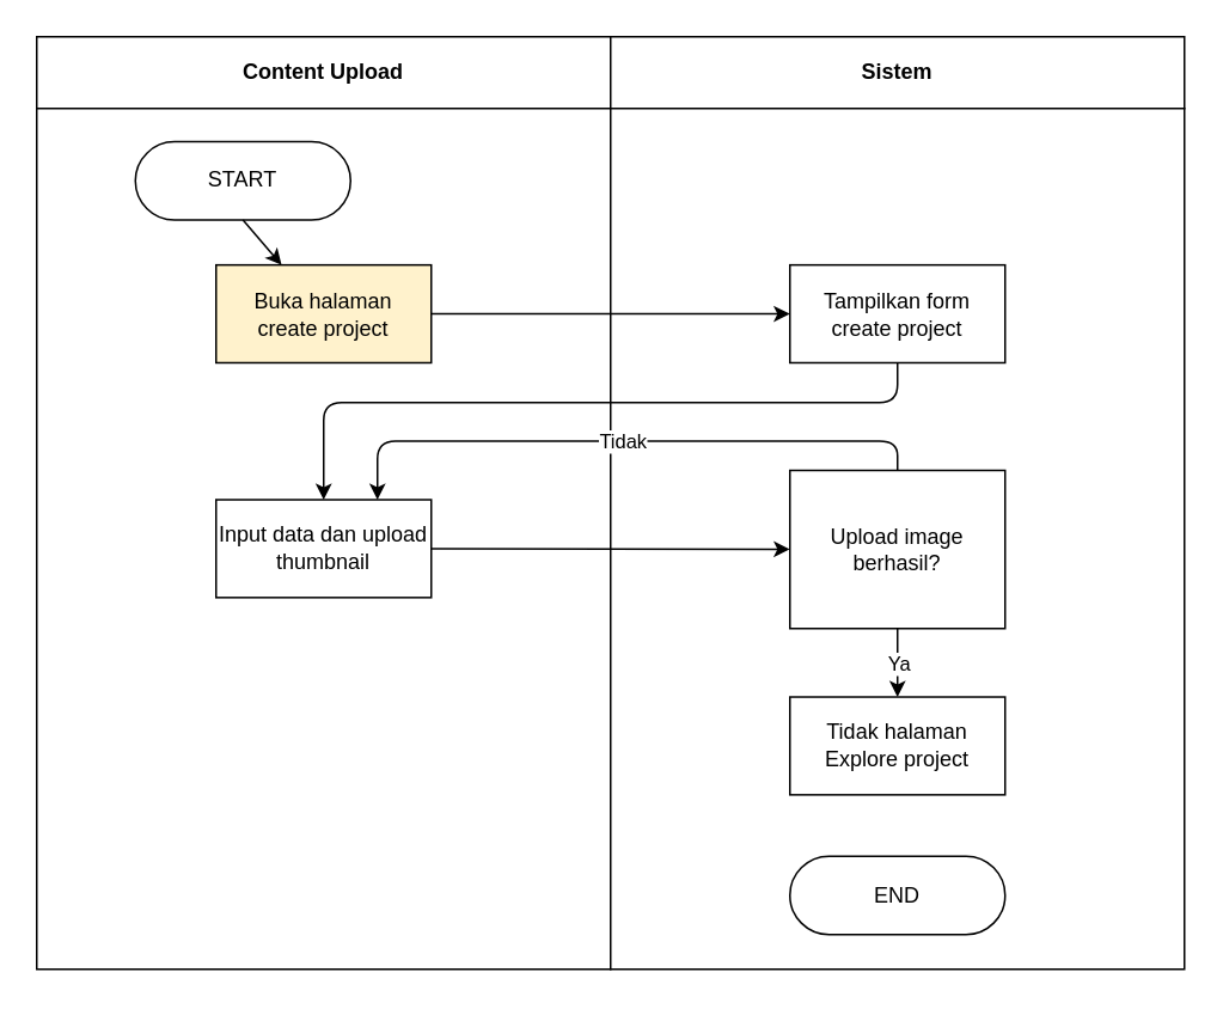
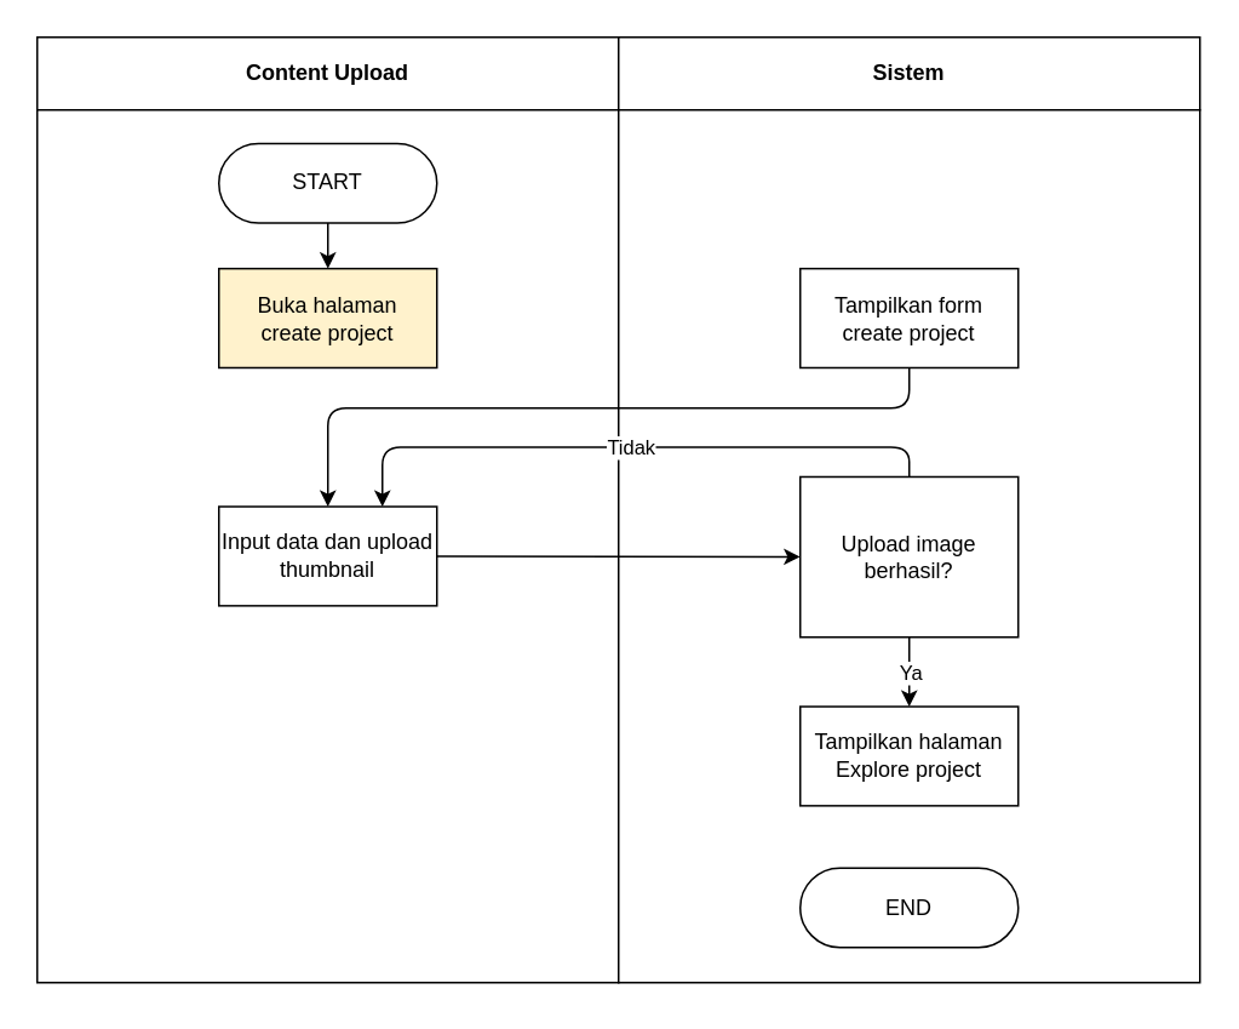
  <mxCell id="0" />
  <mxCell id="1" parent="0" />
  <mxCell id="2" value="Content Upload" style="rounded=0;whiteSpace=wrap;html=1;fontStyle=1" parent="1" vertex="1"><mxGeometry x="20" y="20" width="320" height="40" as="geometry" /></mxCell>
  <mxCell id="3" value="Sistem" style="rounded=0;whiteSpace=wrap;html=1;fontStyle=1" parent="1" vertex="1"><mxGeometry x="340" y="20" width="320" height="40" as="geometry" /></mxCell>
  <mxCell id="4" value="" style="group" parent="1" vertex="1" connectable="0"><mxGeometry x="20" y="60" width="640" height="483.632" as="geometry" /></mxCell>
  <mxCell id="5" value="" style="rounded=0;whiteSpace=wrap;html=1;fontStyle=1" parent="4" vertex="1"><mxGeometry width="320" height="480.0" as="geometry" /></mxCell>
  <mxCell id="6" value="" style="rounded=0;whiteSpace=wrap;html=1;fontStyle=1" parent="4" vertex="1"><mxGeometry x="320" width="320" height="480.0" as="geometry" /></mxCell>
- <mxCell id="7" value="START" style="rounded=1;whiteSpace=wrap;html=1;arcSize=50;" parent="4" vertex="1"><mxGeometry x="55" y="18.545" width="120" height="43.636" as="geometry" /></mxCell>
+ <mxCell id="7" value="START" style="rounded=1;whiteSpace=wrap;html=1;arcSize=50;" parent="4" vertex="1"><mxGeometry x="100" y="18.545" width="120" height="43.636" as="geometry" /></mxCell>
  <mxCell id="8" value="Buka halaman&lt;div&gt;create project&lt;br&gt;&lt;/div&gt;" style="rounded=0;whiteSpace=wrap;html=1;fillColor=#fff2cc;" parent="4" vertex="1"><mxGeometry x="100" y="87.273" width="120" height="54.545" as="geometry" /></mxCell>
  <mxCell id="9" value="" style="endArrow=classic;html=1;exitX=0.5;exitY=1;exitDx=0;exitDy=0;" parent="4" source="7" target="8" edge="1"><mxGeometry width="50" height="50" relative="1" as="geometry"><mxPoint x="360" y="204.0" as="sourcePoint" /><mxPoint x="410" y="149.455" as="targetPoint" /></mxGeometry></mxCell>
  <mxCell id="10" value="Tampilkan form&lt;div&gt;create project&lt;br&gt;&lt;/div&gt;" style="rounded=0;whiteSpace=wrap;html=1;" parent="4" vertex="1"><mxGeometry x="420" y="87.273" width="120" height="54.545" as="geometry" /></mxCell>
  <mxCell id="11" value="Input data dan upload thumbnail" style="rounded=0;whiteSpace=wrap;html=1;" parent="4" vertex="1"><mxGeometry x="100" y="218.182" width="120" height="54.545" as="geometry" /></mxCell>
- <mxCell id="12" value="" style="endArrow=classic;html=1;" parent="4" source="8" target="10" edge="1"><mxGeometry width="50" height="50" relative="1" as="geometry"><mxPoint x="360" y="196.364" as="sourcePoint" /><mxPoint x="410" y="141.818" as="targetPoint" /></mxGeometry></mxCell>
  <mxCell id="13" value="" style="endArrow=classic;html=1;entryX=0.5;entryY=0;entryDx=0;entryDy=0;edgeStyle=orthogonalEdgeStyle;exitX=0.5;exitY=1;exitDx=0;exitDy=0;" parent="4" target="11" edge="1" source="10"><mxGeometry width="50" height="50" relative="1" as="geometry"><mxPoint x="480" y="152.727" as="sourcePoint" /><mxPoint x="410" y="130.909" as="targetPoint" /><Array as="points"><mxPoint x="480" y="164" /><mxPoint x="160" y="164" /></Array></mxGeometry></mxCell>
  <mxCell id="14" value="Upload image berhasil?" style="whiteSpace=wrap;html=1;rounded=0;" parent="4" vertex="1"><mxGeometry x="420" y="201.82" width="120" height="88.18" as="geometry" /></mxCell>
  <mxCell id="15" value="" style="endArrow=classic;html=1;exitX=1;exitY=0.5;exitDx=0;exitDy=0;" parent="4" source="11" target="14" edge="1"><mxGeometry width="50" height="50" relative="1" as="geometry"><mxPoint x="360" y="163.636" as="sourcePoint" /><mxPoint x="410" y="109.091" as="targetPoint" /></mxGeometry></mxCell>
  <mxCell id="16" value="" style="endArrow=classic;html=1;exitX=0.5;exitY=0;exitDx=0;exitDy=0;entryX=0.75;entryY=0;entryDx=0;entryDy=0;edgeStyle=orthogonalEdgeStyle;" parent="4" source="14" target="11" edge="1"><mxGeometry relative="1" as="geometry"><mxPoint x="330" y="130.909" as="sourcePoint" /><mxPoint x="430" y="130.909" as="targetPoint" /><Array as="points"><mxPoint x="480" y="185.455" /><mxPoint x="190" y="185.455" /></Array></mxGeometry></mxCell>
  <mxCell id="17" value="Tidak" style="edgeLabel;resizable=0;html=1;align=center;verticalAlign=middle;" parent="16" connectable="0" vertex="1"><mxGeometry relative="1" as="geometry" /></mxCell>
- <mxCell id="18" value="Tidak halaman&lt;div&gt;Explore project&lt;br&gt;&lt;/div&gt;" style="rounded=0;whiteSpace=wrap;html=1;" parent="4" vertex="1"><mxGeometry x="420" y="328.182" width="120" height="54.545" as="geometry" /></mxCell>
+ <mxCell id="18" value="Tampilkan halaman&lt;div&gt;Explore project&lt;br&gt;&lt;/div&gt;" style="rounded=0;whiteSpace=wrap;html=1;" parent="4" vertex="1"><mxGeometry x="420" y="328.182" width="120" height="54.545" as="geometry" /></mxCell>
  <mxCell id="19" value="" style="endArrow=classic;html=1;exitX=0.5;exitY=1;exitDx=0;exitDy=0;entryX=0.5;entryY=0;entryDx=0;entryDy=0;" parent="4" source="14" target="18" edge="1"><mxGeometry relative="1" as="geometry"><mxPoint x="330" y="163.636" as="sourcePoint" /><mxPoint x="430" y="163.636" as="targetPoint" /></mxGeometry></mxCell>
  <mxCell id="20" value="Ya" style="edgeLabel;resizable=0;html=1;align=center;verticalAlign=middle;" parent="19" connectable="0" vertex="1"><mxGeometry relative="1" as="geometry" /></mxCell>
  <mxCell id="21" value="END" style="rounded=1;whiteSpace=wrap;html=1;arcSize=50;" parent="4" vertex="1"><mxGeometry x="420" y="416.995" width="120" height="43.636" as="geometry" /></mxCell>
